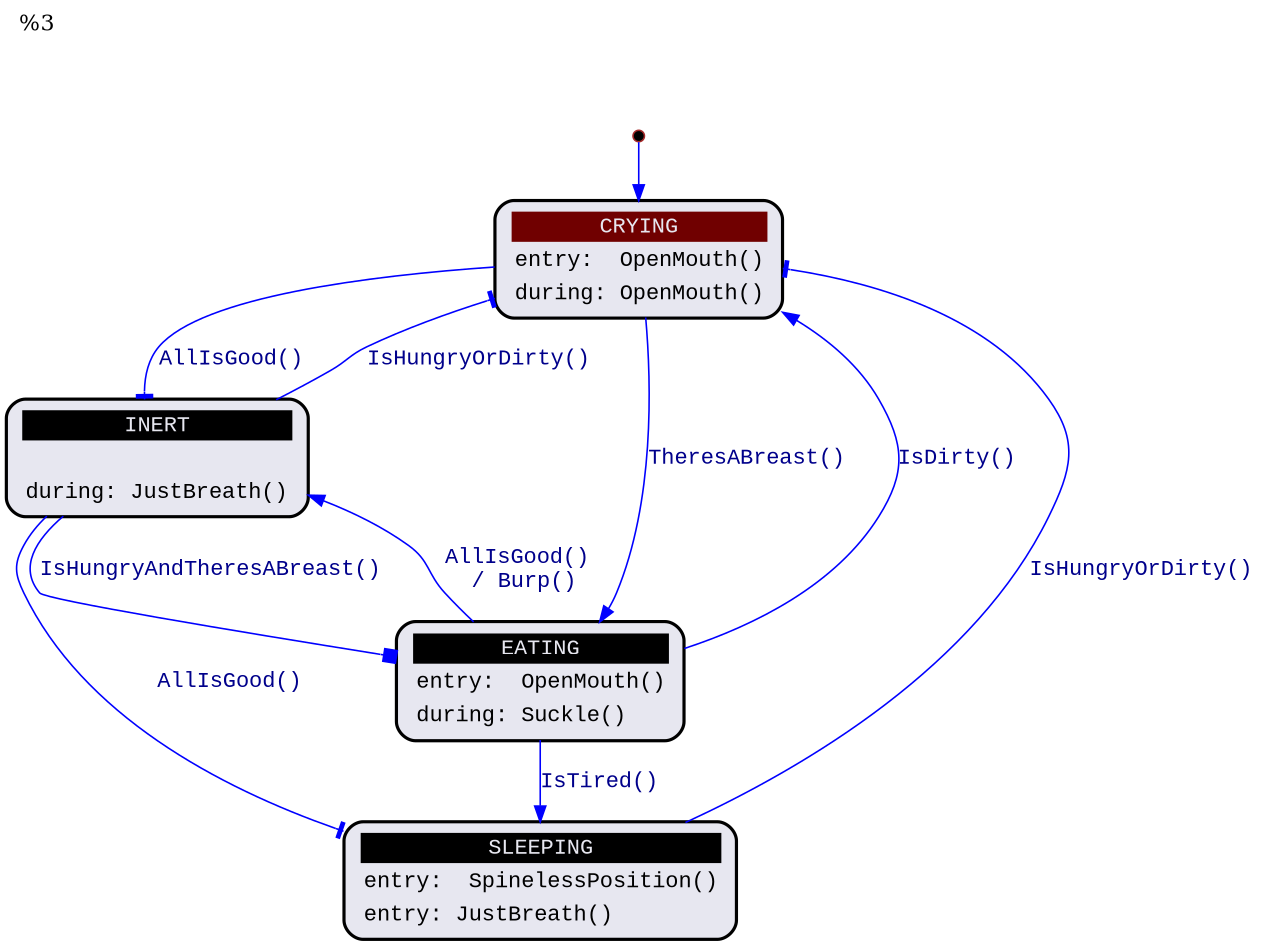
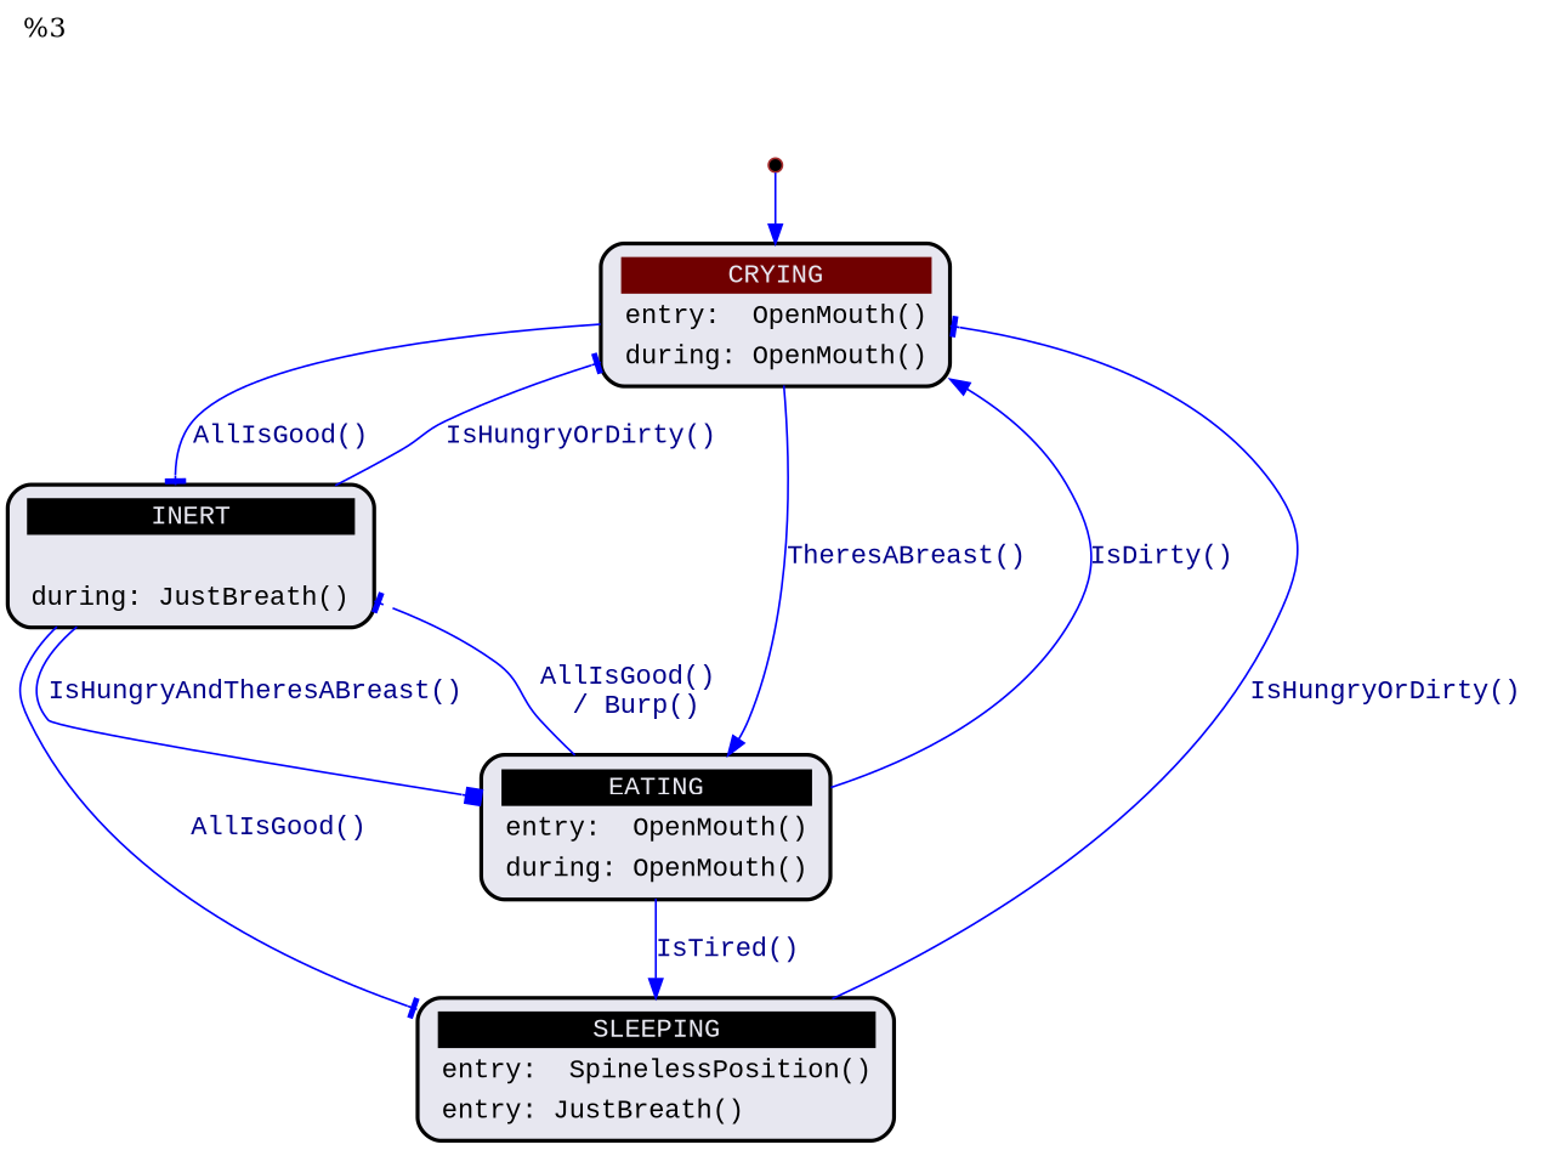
  digraph {
    label="\G\n\n"
    labeljust=l
    labelloc=t
    node [fillcolor="#E7E7F0" fontname="Courier New" labelloc=t shape=record style="rounded,bold,filled"]
    edge [arrowhead=normal color="#0000FF" fontcolor="#00008B" fontname="Courier New"]
    __ENTER__ [color=brown fillcolor=black height=0.1 shape=point width=0.1]
    CRYING [label=<<table border="0" cellborder="0" bgcolor="#E7E7F0"><tr><td bgcolor="#700000" align="center"><font color="#E7E7F0"> \N </font></td></tr><tr><td align="left" port="f0">entry:  OpenMouth()</td></tr><tr><td align="left" port="f1">during: OpenMouth()</td></tr></table>> width=2.3]
    INERT [label=<<table border="0" cellborder="0" bgcolor="#E7E7F0"><tr><td bgcolor="black" align="center"><font color="#E7E7F0"> \N </font></td></tr><tr><td align="left" port="f0"> </td></tr><tr><td align="left" port="f1">during: JustBreath()</td></tr></table>> width=2.3]
-   EATING [label=<<table border="0" cellborder="0" bgcolor="#E7E7F0"><tr><td bgcolor="black" align="center"><font color="#E7E7F0"> \N </font></td></tr><tr><td align="left" port="f0">entry:  OpenMouth()</td></tr><tr><td align="left" port="f1">during: Suckle()</td></tr></table>> width=2.3]
+   EATING [label=<<table border="0" cellborder="0" bgcolor="#E7E7F0"><tr><td bgcolor="black" align="center"><font color="#E7E7F0"> \N </font></td></tr><tr><td align="left" port="f0">entry:  OpenMouth()</td></tr><tr><td align="left" port="f1">during: OpenMouth()</td></tr></table>> width=2.3]
    SLEEPING [label=<<table border="0" cellborder="0" bgcolor="#E7E7F0"><tr><td bgcolor="black" align="center"><font color="#E7E7F0"> \N </font></td></tr><tr><td align="left" port="f0">entry:  SpinelessPosition()</td></tr><tr><td align="left" port="f1">entry: JustBreath()</td></tr></table>> width=2.3]
    __ENTER__ -> CRYING
    CRYING -> INERT [arrowhead=tee label="AllIsGood()  "]
    CRYING -> EATING [label="TheresABreast()  "]
    INERT -> CRYING [arrowhead=tee label="IsHungryOrDirty()  "]
    INERT -> EATING [arrowhead=box label="IsHungryAndTheresABreast()  "]
    INERT -> SLEEPING [arrowhead=tee label="AllIsGood()  "]
    EATING -> CRYING [label="IsDirty()  "]
-   EATING -> INERT [label="AllIsGood()  \l / Burp()  "]
+   EATING -> INERT [arrowhead=tee label="AllIsGood()  \l / Burp()  "]
    EATING -> SLEEPING [label="IsTired()  "]
    SLEEPING -> CRYING [arrowhead=tee label="IsHungryOrDirty()  "]
  }
